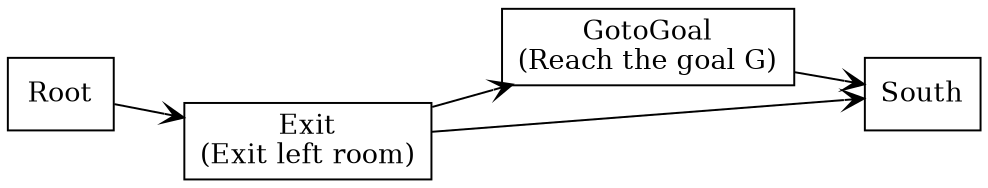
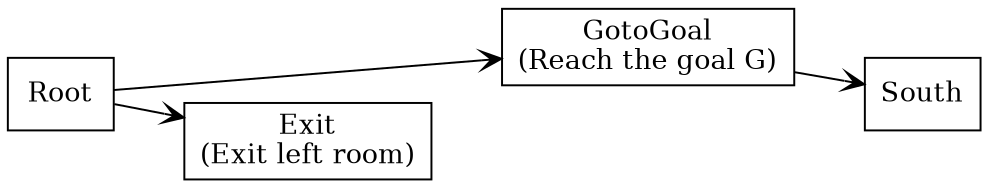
  digraph {
    rankdir=LR
    node [shape=record]
    edge [arrowhead=vee]
    n1 [label=Root]
    n2 [label="Exit\n(Exit left room)"]
    n3 [label="GotoGoal\n(Reach the goal G)"]
    n4 [label=South]
    n1 -> n2
-   n2 -> n3
-   n2 -> n4
+   n1 -> n3
    n3 -> n4
  }
